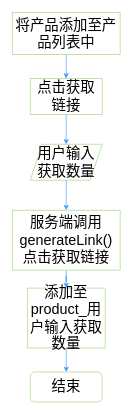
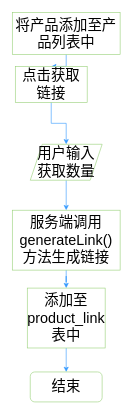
  <mxCell id="0" />
  <mxCell id="1" parent="0" />
  <mxCell id="2" style="edgeStyle=orthogonalEdgeStyle;rounded=0;orthogonalLoop=1;jettySize=auto;html=1;fontSize=24;fontColor=#000000;strokeColor=#3399FF;" edge="1" parent="1" source="3" target="5"><mxGeometry relative="1" as="geometry"><mxPoint x="110" y="150" as="targetPoint" /></mxGeometry></mxCell>
  <mxCell id="3" value="将产品添加至产品列表中" style="rounded=0;whiteSpace=wrap;html=1;fontSize=24;fontColor=#000000;strokeColor=#97D077;" vertex="1" parent="1"><mxGeometry x="20" y="20" width="180" height="70" as="geometry" /></mxCell>
  <mxCell id="4" style="edgeStyle=orthogonalEdgeStyle;rounded=0;orthogonalLoop=1;jettySize=auto;html=1;fontSize=24;fontColor=#000000;strokeColor=#3399FF;" edge="1" parent="1" source="5" target="7"><mxGeometry relative="1" as="geometry"><mxPoint x="110" y="270" as="targetPoint" /></mxGeometry></mxCell>
- <mxCell id="5" value="点击获取链接" style="rounded=0;whiteSpace=wrap;html=1;fontSize=24;fontColor=#000000;strokeColor=#97D077;" vertex="1" parent="1"><mxGeometry x="50" y="130" width="120" height="60" as="geometry" /></mxCell>
+ <mxCell id="5" value="点击获取链接" style="rounded=0;whiteSpace=wrap;html=1;fontSize=24;fontColor=#000000;strokeColor=#97D077;" vertex="1" parent="1"><mxGeometry x="25" y="110" width="120" height="60" as="geometry" /></mxCell>
  <mxCell id="6" style="edgeStyle=orthogonalEdgeStyle;rounded=0;orthogonalLoop=1;jettySize=auto;html=1;fontSize=24;fontColor=#000000;strokeColor=#3399FF;" edge="1" parent="1" source="7" target="9"><mxGeometry relative="1" as="geometry"><mxPoint x="110" y="350" as="targetPoint" /></mxGeometry></mxCell>
  <mxCell id="7" value="用户输入获取数量" style="shape=parallelogram;perimeter=parallelogramPerimeter;whiteSpace=wrap;html=1;fixedSize=1;fontSize=24;fontColor=#000000;strokeColor=#97D077;" vertex="1" parent="1"><mxGeometry x="50" y="240" width="120" height="60" as="geometry" /></mxCell>
  <mxCell id="8" style="edgeStyle=orthogonalEdgeStyle;rounded=0;orthogonalLoop=1;jettySize=auto;html=1;fontSize=24;fontColor=#000000;strokeColor=#3399FF;" edge="1" parent="1" source="9" target="11"><mxGeometry relative="1" as="geometry"><mxPoint x="110" y="490" as="targetPoint" /></mxGeometry></mxCell>
- <mxCell id="9" value="服务端调用generateLink()点击获取链接" style="rounded=0;whiteSpace=wrap;html=1;fontSize=24;fontColor=#000000;strokeColor=#97D077;" vertex="1" parent="1"><mxGeometry x="20" y="350" width="180" height="100" as="geometry" /></mxCell>
+ <mxCell id="9" value="服务端调用generateLink()方法生成链接" style="rounded=0;whiteSpace=wrap;html=1;fontSize=24;fontColor=#000000;strokeColor=#97D077;" vertex="1" parent="1"><mxGeometry x="20" y="350" width="180" height="100" as="geometry" /></mxCell>
  <mxCell id="10" style="edgeStyle=orthogonalEdgeStyle;rounded=0;orthogonalLoop=1;jettySize=auto;html=1;fontSize=24;fontColor=#000000;strokeColor=#3399FF;" edge="1" parent="1" source="11" target="12"><mxGeometry relative="1" as="geometry"><mxPoint x="110" y="640" as="targetPoint" /></mxGeometry></mxCell>
- <mxCell id="11" value="添加至product_用户输入获取数量" style="rounded=0;whiteSpace=wrap;html=1;fontSize=24;fontColor=#000000;strokeColor=#97D077;" vertex="1" parent="1"><mxGeometry x="45" y="480" width="130" height="100" as="geometry" /></mxCell>
+ <mxCell id="11" value="添加至product_link表中" style="rounded=0;whiteSpace=wrap;html=1;fontSize=24;fontColor=#000000;strokeColor=#97D077;" vertex="1" parent="1"><mxGeometry x="45" y="480" width="130" height="100" as="geometry" /></mxCell>
  <mxCell id="12" value="结束" style="rounded=1;whiteSpace=wrap;html=1;fontSize=24;fontColor=#000000;strokeColor=#97D077;" vertex="1" parent="1"><mxGeometry x="50" y="620" width="120" height="50" as="geometry" /></mxCell>
